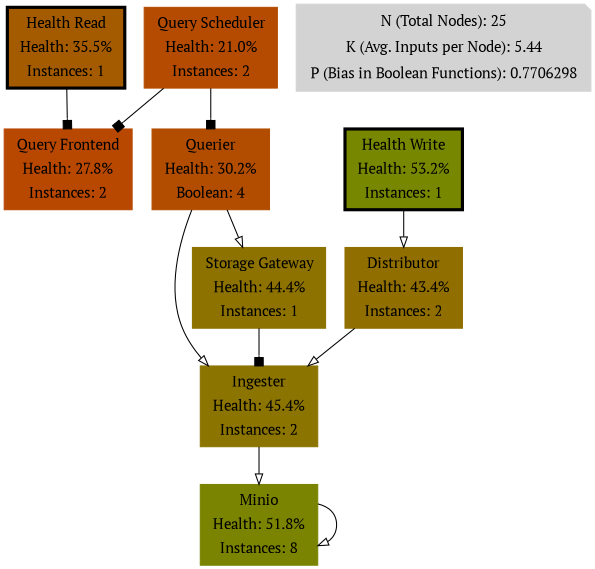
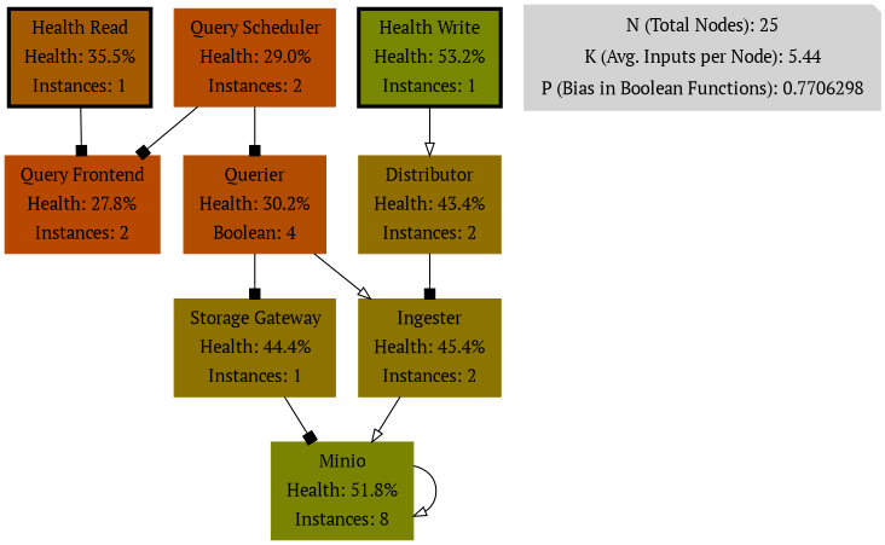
  strict digraph {
    fontname="PT Serif"
    node [color=black fontname="PT Serif" penwidth=1 shape=rectangle style=filled]
    edge [arrowhead=box fontname="PT Serif"]
    n1 [color="#906f00" fillcolor="#906f00" label=<<TABLE BORDER="0" CELLBORDER="0" CELLSPACING="0" CELLPADDING="4"><TR><TD>Distributor</TD></TR><TR><TD>Health: 43.4%</TD></TR><TR><TD>Instances: 2</TD></TR></TABLE>>]
    n2 [color="#8b7400" fillcolor="#8b7400" label=<<TABLE BORDER="0" CELLBORDER="0" CELLSPACING="0" CELLPADDING="4"><TR><TD>Ingester</TD></TR><TR><TD>Health: 45.4%</TD></TR><TR><TD>Instances: 2</TD></TR></TABLE>>]
    n3 [color="#7b8400" fillcolor="#7b8400" label=<<TABLE BORDER="0" CELLBORDER="0" CELLSPACING="0" CELLPADDING="4"><TR><TD>Minio</TD></TR><TR><TD>Health: 51.8%</TD></TR><TR><TD>Instances: 8</TD></TR></TABLE>>]
    n4 [fillcolor="#788700" label=<<TABLE BORDER="0" CELLBORDER="0" CELLSPACING="0" CELLPADDING="4"><TR><TD>Health Write</TD></TR><TR><TD>Health: 53.2%</TD></TR><TR><TD>Instances: 1</TD></TR></TABLE>> penwidth=3]
    n5 [color="#b84700" fillcolor="#b84700" label=<<TABLE BORDER="0" CELLBORDER="0" CELLSPACING="0" CELLPADDING="4"><TR><TD>Query Frontend</TD></TR><TR><TD>Health: 27.8%</TD></TR><TR><TD>Instances: 2</TD></TR></TABLE>>]
-   n6 [color="#b44b00" fillcolor="#b44b00" label=<<TABLE BORDER="0" CELLBORDER="0" CELLSPACING="0" CELLPADDING="4"><TR><TD>Query Scheduler</TD></TR><TR><TD>Health: 21.0%</TD></TR><TR><TD>Instances: 2</TD></TR></TABLE>>]
+   n6 [color="#b44b00" fillcolor="#b44b00" label=<<TABLE BORDER="0" CELLBORDER="0" CELLSPACING="0" CELLPADDING="4"><TR><TD>Query Scheduler</TD></TR><TR><TD>Health: 29.0%</TD></TR><TR><TD>Instances: 2</TD></TR></TABLE>>]
    n7 [color="#b24d00" fillcolor="#b24d00" label=<<TABLE BORDER="0" CELLBORDER="0" CELLSPACING="0" CELLPADDING="4"><TR><TD>Querier</TD></TR><TR><TD>Health: 30.2%</TD></TR><TR><TD>Boolean: 4</TD></TR></TABLE>>]
    n8 [color="#8d7200" fillcolor="#8d7200" label=<<TABLE BORDER="0" CELLBORDER="0" CELLSPACING="0" CELLPADDING="4"><TR><TD>Storage Gateway</TD></TR><TR><TD>Health: 44.4%</TD></TR><TR><TD>Instances: 1</TD></TR></TABLE>>]
    n9 [fillcolor="#a45b00" label=<<TABLE BORDER="0" CELLBORDER="0" CELLSPACING="0" CELLPADDING="4"><TR><TD>Health Read</TD></TR><TR><TD>Health: 35.5%</TD></TR><TR><TD>Instances: 1</TD></TR></TABLE>> penwidth=3]
    n10 [color=lightgrey label=<<TABLE BORDER="0" CELLBORDER="1" CELLSPACING="0" CELLPADDING="4"><TR><TD>N (Total Nodes): 25</TD></TR><TR><TD>K (Avg. Inputs per Node): 5.44</TD></TR><TR><TD>P (Bias in Boolean Functions): 0.7706298</TD></TR></TABLE>> shape=note penwidth=""]
-   n1 -> n2 [arrowhead=onormal]
+   n1 -> n2
    n2 -> n3 [arrowhead=onormal]
    n3 -> n3 [arrowhead=onormal]
    n4 -> n1 [arrowhead=onormal]
    n6 -> n5
    n6 -> n7
    n7 -> n2 [arrowhead=onormal]
-   n7 -> n8 [arrowhead=onormal]
-   n8 -> n2
+   n7 -> n8
+   n8 -> n3
    n9 -> n5
  }
